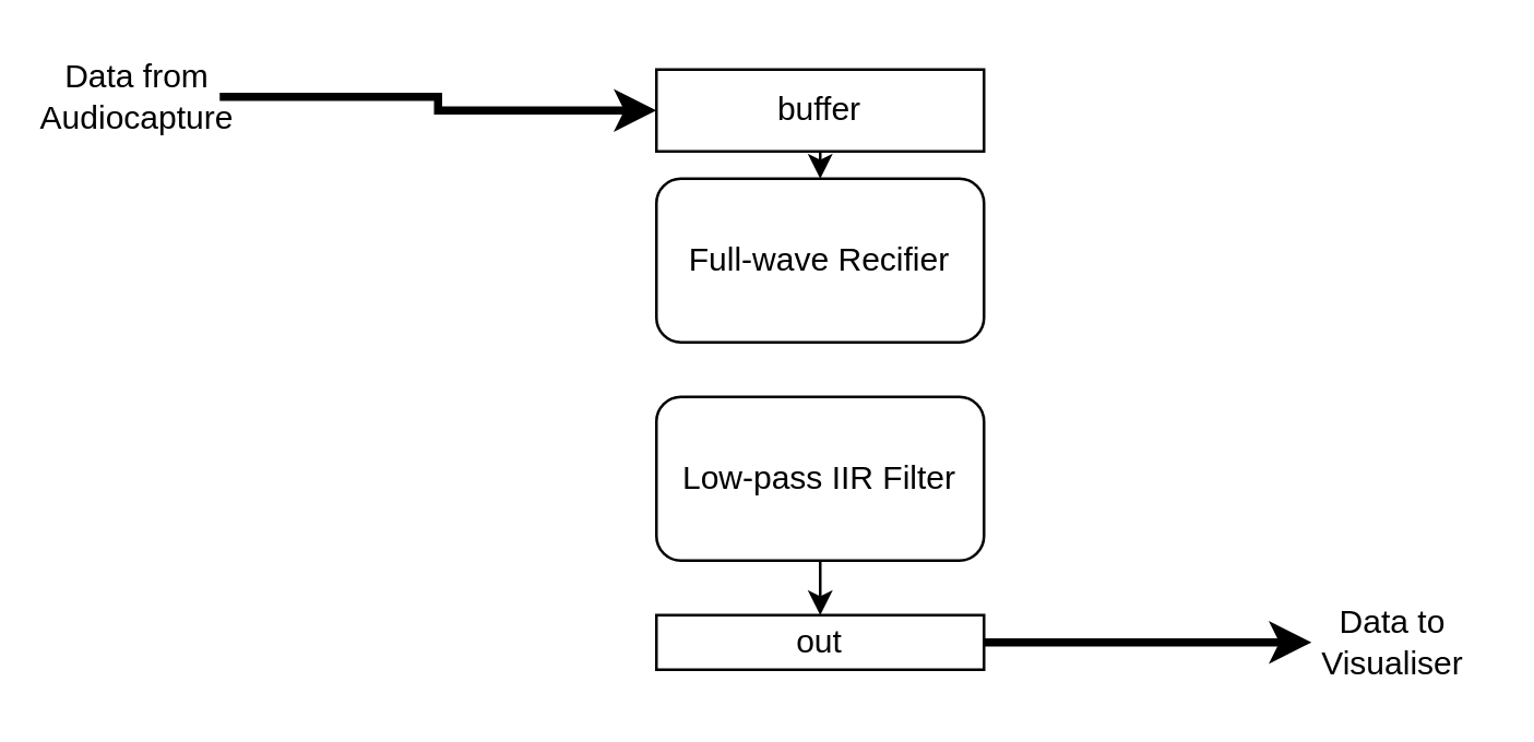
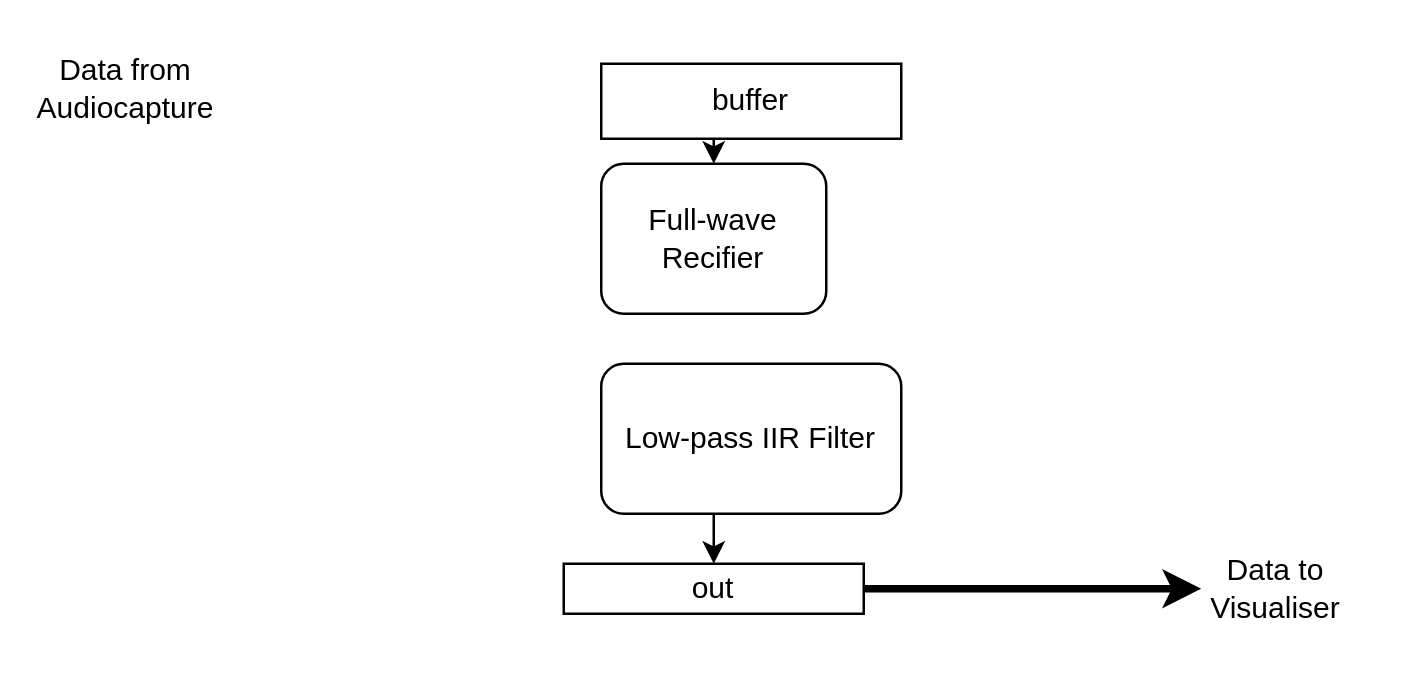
  <mxCell id="0" />
  <mxCell id="1" parent="0" />
  <mxCell id="2" style="edgeStyle=orthogonalEdgeStyle;rounded=0;orthogonalLoop=1;jettySize=auto;html=1;exitX=0.5;exitY=1;exitDx=0;exitDy=0;entryX=0.5;entryY=0;entryDx=0;entryDy=0;" edge="1" parent="1" source="3" target="6"><mxGeometry relative="1" as="geometry" /></mxCell>
  <mxCell id="3" value="buffer" style="rounded=0;whiteSpace=wrap;html=1;" vertex="1" parent="1"><mxGeometry x="240" y="25" width="120" height="30" as="geometry" /></mxCell>
- <mxCell id="4" style="edgeStyle=orthogonalEdgeStyle;rounded=0;orthogonalLoop=1;jettySize=auto;html=1;exitX=1;exitY=0.5;exitDx=0;exitDy=0;entryX=0;entryY=0.5;entryDx=0;entryDy=0;strokeWidth=3;" edge="1" parent="1" source="5" target="3"><mxGeometry relative="1" as="geometry" /></mxCell>
  <mxCell id="5" value="Data from Audiocapture" style="text;html=1;strokeColor=none;fillColor=none;align=center;verticalAlign=middle;whiteSpace=wrap;rounded=0;" vertex="1" parent="1"><mxGeometry x="20" y="20" width="60" height="30" as="geometry" /></mxCell>
- <mxCell id="6" value="Full-wave Recifier" style="rounded=1;whiteSpace=wrap;html=1;" vertex="1" parent="1"><mxGeometry x="240" y="65" width="120" height="60" as="geometry" /></mxCell>
+ <mxCell id="6" value="Full-wave Recifier" style="rounded=1;whiteSpace=wrap;html=1;" vertex="1" parent="1"><mxGeometry x="240" y="65" width="90" height="60" as="geometry" /></mxCell>
  <mxCell id="7" style="edgeStyle=orthogonalEdgeStyle;rounded=0;orthogonalLoop=1;jettySize=auto;html=1;exitX=0.5;exitY=1;exitDx=0;exitDy=0;entryX=0.5;entryY=0;entryDx=0;entryDy=0;" edge="1" parent="1" source="8" target="10"><mxGeometry relative="1" as="geometry" /></mxCell>
  <mxCell id="8" value="Low-pass IIR Filter" style="rounded=1;whiteSpace=wrap;html=1;" vertex="1" parent="1"><mxGeometry x="240" y="145" width="120" height="60" as="geometry" /></mxCell>
  <mxCell id="9" style="edgeStyle=orthogonalEdgeStyle;rounded=0;orthogonalLoop=1;jettySize=auto;html=1;exitX=1;exitY=0.5;exitDx=0;exitDy=0;entryX=0;entryY=0.5;entryDx=0;entryDy=0;strokeWidth=3;" edge="1" parent="1" source="10" target="11"><mxGeometry relative="1" as="geometry" /></mxCell>
- <mxCell id="10" value="out" style="rounded=0;whiteSpace=wrap;html=1;" vertex="1" parent="1"><mxGeometry x="240" y="225" width="120" height="20" as="geometry" /></mxCell>
+ <mxCell id="10" value="out" style="rounded=0;whiteSpace=wrap;html=1;" vertex="1" parent="1"><mxGeometry x="225" y="225" width="120" height="20" as="geometry" /></mxCell>
  <mxCell id="11" value="Data to Visualiser" style="text;html=1;strokeColor=none;fillColor=none;align=center;verticalAlign=middle;whiteSpace=wrap;rounded=0;" vertex="1" parent="1"><mxGeometry x="480" y="220" width="60" height="30" as="geometry" /></mxCell>
